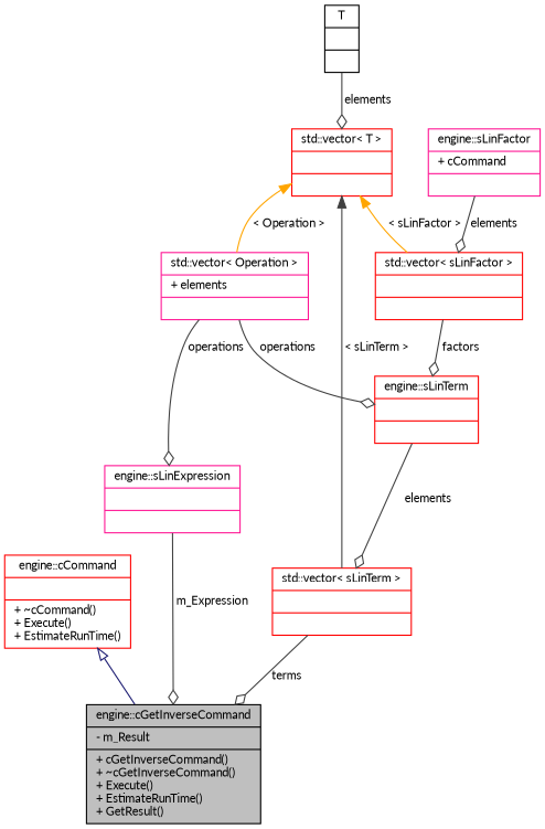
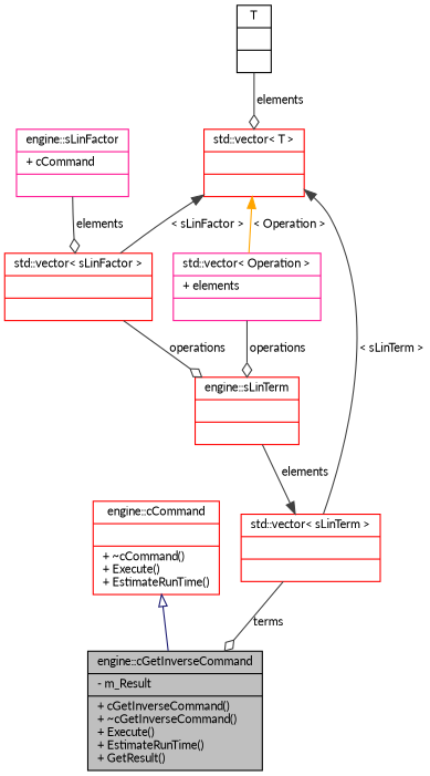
  digraph {
    fontname=Lato
    node [color=red fillcolor=white fontname=Lato fontsize=10 shape=record style=filled]
    edge [color=grey25 fontname=Lato fontsize=10 labelfontname=Helvetica labelfontsize=10 style=solid arrowhead=odiamond]
    n1 [color=black fillcolor=grey75 fontcolor=black height=0.2 label="{engine::cGetInverseCommand\n|- m_Result\l|+ cGetInverseCommand()\l+ ~cGetInverseCommand()\l+ Execute()\l+ EstimateRunTime()\l+ GetResult()\l}" width=0.4]
    n2 [height=0.2 label="{engine::cCommand\n||+ ~cCommand()\l+ Execute()\l+ EstimateRunTime()\l}" width=0.4]
-   n3 [color=deeppink height=0.2 label="{engine::sLinExpression\n||}" width=0.4]
    n4 [color=deeppink height=0.2 label="{std::vector\< Operation \>\n|+ elements\l|}" width=0.4]
    n5 [height=0.2 label="{engine::sLinTerm\n||}" width=0.4]
    n6 [height=0.2 label="{std::vector\< sLinTerm \>\n||}" width=0.4]
    n7 [height=0.2 label="{std::vector\< T \>\n||}" width=0.4]
    n8 [height=0.2 label="{std::vector\< sLinFactor \>\n||}" width=0.4]
    n9 [color=black height=0.2 label="{T\n||}" width=0.4]
    n10 [color=deeppink height=0.2 label="{engine::sLinFactor\n|+ cCommand\l|}" width=0.4]
    n2 -> n1 [arrowtail=onormal color=midnightblue dir=back arrowhead=""]
-   n3 -> n1 [label=" m_Expression"]
-   n4 -> n3 [label=" operations"]
    n4 -> n5 [label=" operations"]
-   n5 -> n6 [label=" elements"]
+   n5 -> n6 [arrowhead=normal label=" elements"]
    n6 -> n1 [label=" terms"]
    n7 -> n4 [color=orange dir=back label=" \< Operation \>" arrowhead=""]
    n7 -> n6 [dir=back label=" \< sLinTerm \>" arrowhead=""]
-   n7 -> n8 [color=orange dir=back label=" \< sLinFactor \>" arrowhead=""]
-   n8 -> n5 [label=" factors"]
+   n7 -> n8 [dir=back label=" \< sLinFactor \>" arrowhead=""]
+   n8 -> n5 [label=" operations"]
    n9 -> n7 [label=" elements"]
    n10 -> n8 [label=" elements"]
  }
